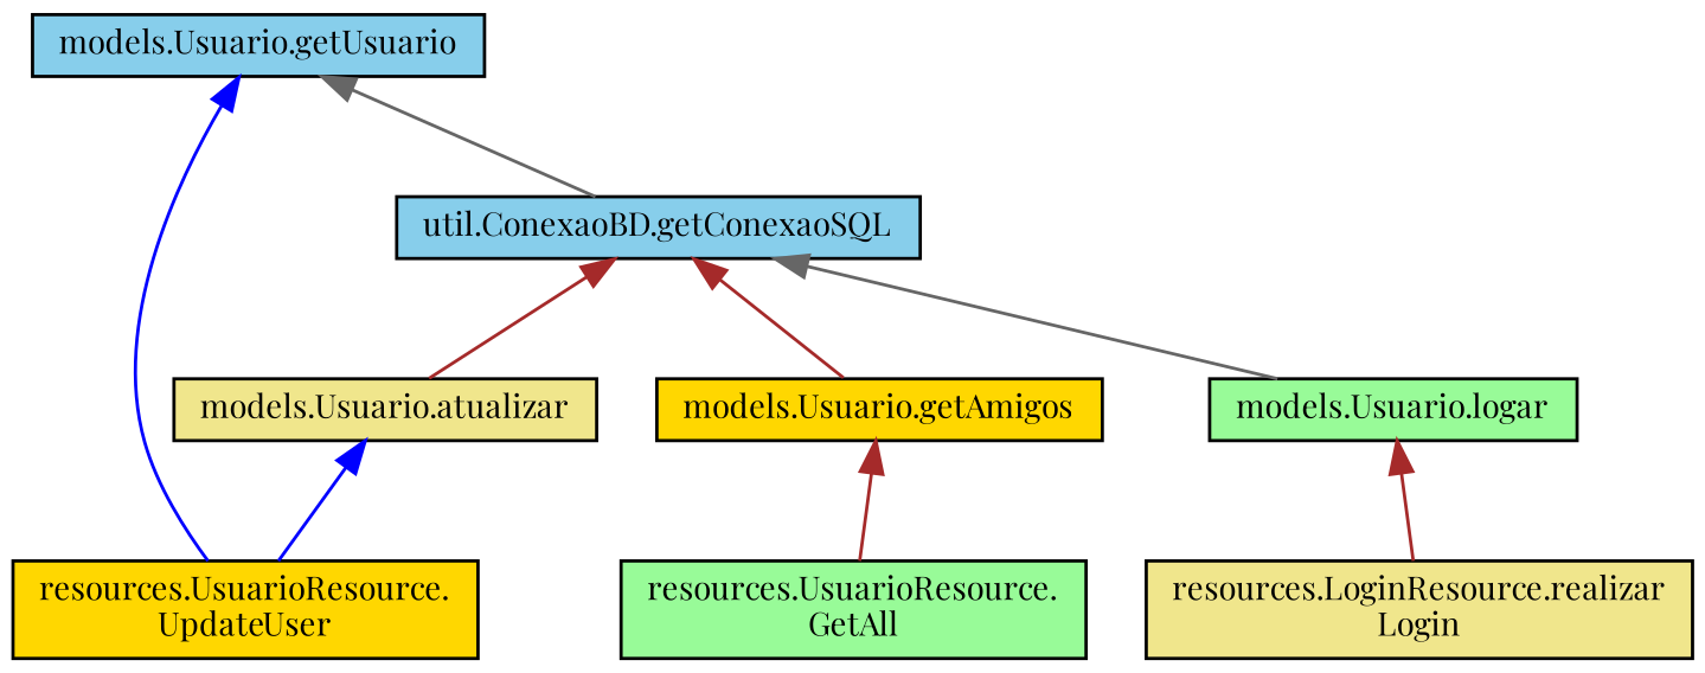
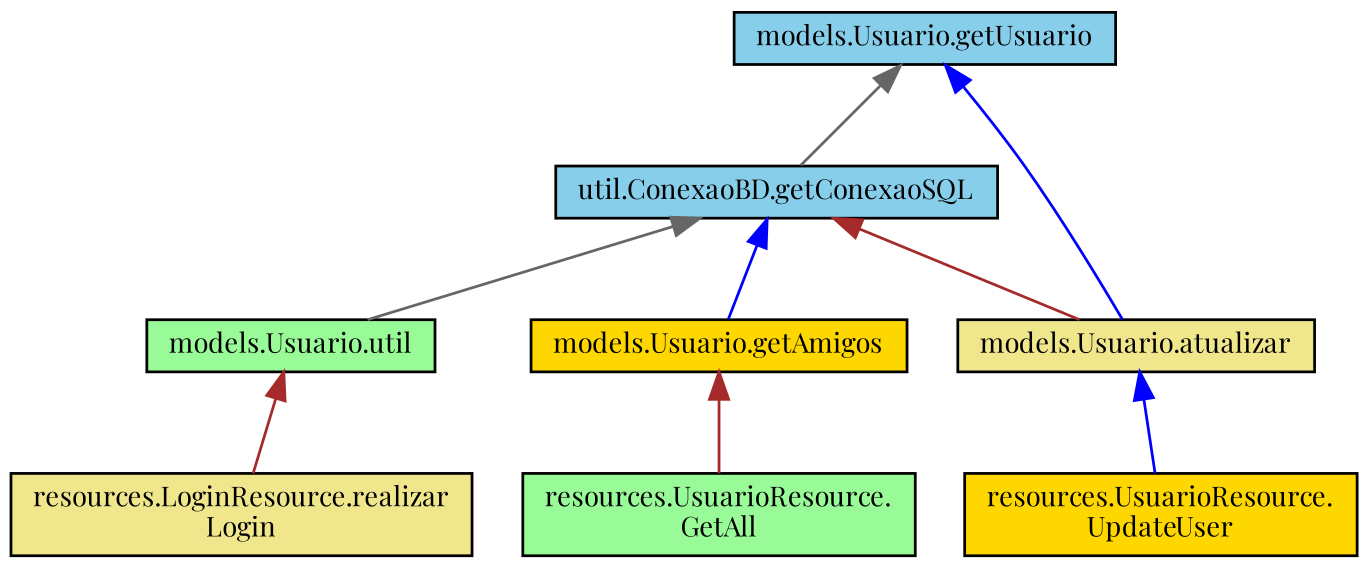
  digraph {
    fontname="Playfair Display"
    rankdir=TB
    node [color=black fillcolor=skyblue fontname="Playfair Display" fontsize=10 shape=record style=filled]
    edge [color=brown dir=back fontname="Playfair Display" fontsize=10 labelfontname=Helvetica labelfontsize=10 style=solid]
    n1 [fontcolor=black height=0.2 label="util.ConexaoBD.getConexaoSQL" width=0.4]
-   n2 [fillcolor=palegreen height=0.2 label="models.Usuario.logar" width=0.4]
+   n2 [fillcolor=palegreen height=0.2 label="models.Usuario.util" width=0.4]
    n3 [fillcolor=khaki height=0.2 label="models.Usuario.atualizar" width=0.4]
    n4 [fillcolor=gold height=0.2 label="models.Usuario.getAmigos" width=0.4]
    n5 [fillcolor=khaki height=0.2 label="resources.LoginResource.realizar\lLogin" width=0.4]
    n6 [fillcolor=gold height=0.2 label="resources.UsuarioResource.\lUpdateUser" width=0.4]
    n7 [fillcolor=palegreen height=0.2 label="resources.UsuarioResource.\lGetAll" width=0.4]
    n8 [height=0.2 label="models.Usuario.getUsuario" width=0.4]
    n1 -> n2 [color=gray40]
    n1 -> n3
-   n1 -> n4
+   n1 -> n4 [color=blue]
    n2 -> n5
    n3 -> n6 [color=blue]
    n4 -> n7
    n8 -> n1 [color=gray40]
-   n8 -> n6 [color=blue]
+   n8 -> n3 [color=blue]
  }
